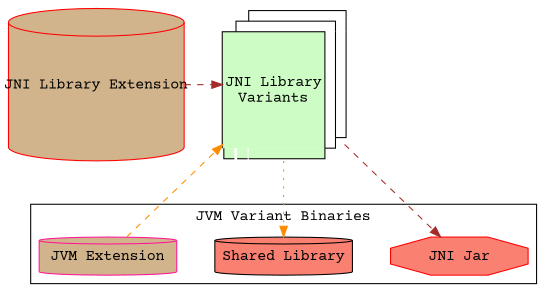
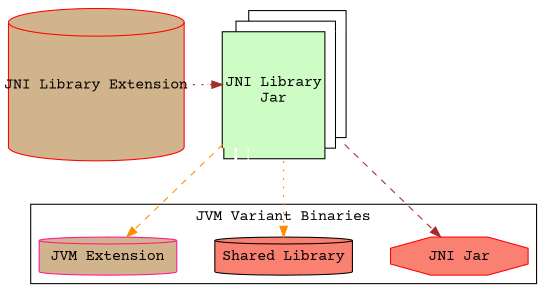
  digraph {
    compound=true
    fontname="Courier Prime"
    nodesep=0.5
    ranksep=1
    node [color=red fillcolor=tan fixedsize=true fontname="Courier Prime" shape=cylinder style=filled]
    edge [fontname="Courier Prime" style=dotted]
    n1 [height=2 label="JNI Library Extension" width=2.3]
-   n2 [height=2 label=<<table border="0" cellspacing="0" cellborder="1"> 		 <tr> 			<td width="10" height="10" colspan="2" fixedsize="true"	style="invis"></td> 			<td colspan="3" fixedsize="false" sides="ltr"></td> 		 </tr> 		 <tr> 			<td width="10" height="10" fixedsize="true" style="invis"></td> 			<td colspan="3" fixedsize="false" sides="ltr"></td> 			<td width="10" height="10" fixedsize="true" sides="r"></td> 		 </tr> 		 <tr> 			<td colspan="3" rowspan="2" fixedsize="false" bgcolor="#cdfdc5" sides="ltr">JNI Library<br/>Variants</td> 			<td width="10" height="100" fixedsize="true" sides="r"></td> 			<td width="10" height="100" fixedsize="true" sides="rb"></td> 		 </tr> 		 <tr> 			<td width="10" height="10" fixedsize="true" sides="rb"></td> 			<td width="10" height="10" fixedsize="true" style="invis"></td> 		 </tr> 		 <tr> 			<td width="10" height="10" fixedsize="true" bgcolor="#cdfdc5" sides="lb"></td> 			<td width="10" height="10" fixedsize="true" bgcolor="#cdfdc5" sides="b"></td> 			<td width="70" height="10" fixedsize="false" bgcolor="#cdfdc5" sides="rb"></td> 			<td width="10" height="10" fixedsize="true" style="invis"></td> 			<td width="10" height="10" fixedsize="true" style="invis"></td> 		 </tr> 	</table>> margin=0 shape=none width=1.6 color="" fillcolor="" style=""]
+   n2 [height=2 label=<<table border="0" cellspacing="0" cellborder="1"> 		 <tr> 			<td width="10" height="10" colspan="2" fixedsize="true"	style="invis"></td> 			<td colspan="3" fixedsize="false" sides="ltr"></td> 		 </tr> 		 <tr> 			<td width="10" height="10" fixedsize="true" style="invis"></td> 			<td colspan="3" fixedsize="false" sides="ltr"></td> 			<td width="10" height="10" fixedsize="true" sides="r"></td> 		 </tr> 		 <tr> 			<td colspan="3" rowspan="2" fixedsize="false" bgcolor="#cdfdc5" sides="ltr">JNI Library<br/>Jar</td> 			<td width="10" height="100" fixedsize="true" sides="r"></td> 			<td width="10" height="100" fixedsize="true" sides="rb"></td> 		 </tr> 		 <tr> 			<td width="10" height="10" fixedsize="true" sides="rb"></td> 			<td width="10" height="10" fixedsize="true" style="invis"></td> 		 </tr> 		 <tr> 			<td width="10" height="10" fixedsize="true" bgcolor="#cdfdc5" sides="lb"></td> 			<td width="10" height="10" fixedsize="true" bgcolor="#cdfdc5" sides="b"></td> 			<td width="70" height="10" fixedsize="false" bgcolor="#cdfdc5" sides="rb"></td> 			<td width="10" height="10" fixedsize="true" style="invis"></td> 			<td width="10" height="10" fixedsize="true" style="invis"></td> 		 </tr> 	</table>> margin=0 shape=none width=1.6 color="" fillcolor="" style=""]
    n3 [color=deeppink label="JVM Extension" width=1.8]
    n4 [color=black fillcolor=salmon label="Shared Library" width=1.8]
    n5 [fillcolor=salmon label="JNI Jar" shape=octagon width=1.8]
    subgraph sub_1 {
      rank=same
      n1
      n2
    }
    subgraph cluster_2 {
      label="JVM Variant Binaries"
      subgraph sub_3 {
        label="JNI Variant Binaries"
        rank=same
        n3
        n4
        n5
      }
    }
-   n1 -> n2 [color=brown style=dashed]
-   n3 -> n2 [color=darkorange style=dashed]
+   n1 -> n2 [color=brown]
+   n2 -> n3 [color=darkorange style=dashed]
    n2 -> n4 [color=darkorange]
    n2 -> n5 [color=brown style=dashed]
    n3 -> n4 [style=invis]
    n4 -> n5 [style=invis]
  }
